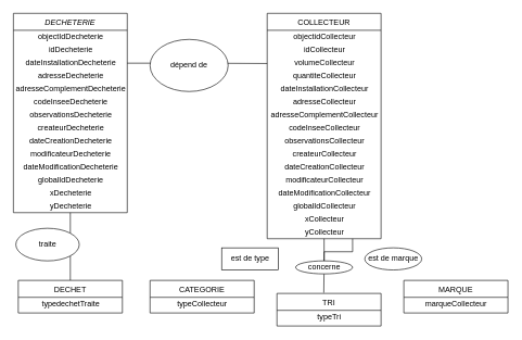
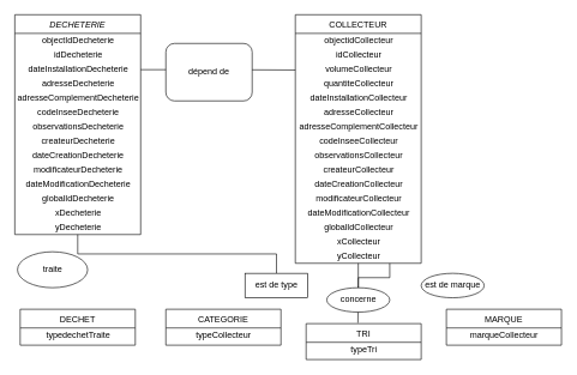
  <mxCell id="0" />
  <mxCell id="1" parent="0" />
  <mxCell id="2" style="edgeStyle=orthogonalEdgeStyle;rounded=0;orthogonalLoop=1;jettySize=auto;html=1;exitX=0.75;exitY=1;exitDx=0;exitDy=0;endArrow=none;endFill=0;" edge="1" parent="1" source="25" target="48"><mxGeometry relative="1" as="geometry" /></mxCell>
  <mxCell id="3" style="edgeStyle=orthogonalEdgeStyle;rounded=0;orthogonalLoop=1;jettySize=auto;html=1;exitX=1;exitY=0.25;exitDx=0;exitDy=0;entryX=0;entryY=0.55;entryDx=0;entryDy=0;entryPerimeter=0;endArrow=none;endFill=0;" edge="1" parent="1" source="5" target="28"><mxGeometry relative="1" as="geometry" /></mxCell>
- <mxCell id="4" style="edgeStyle=orthogonalEdgeStyle;rounded=0;orthogonalLoop=1;jettySize=auto;html=1;exitX=0.5;exitY=1;exitDx=0;exitDy=0;entryX=0.5;entryY=0;entryDx=0;entryDy=0;endArrow=none;endFill=0;" edge="1" parent="1" source="5" target="21"><mxGeometry relative="1" as="geometry" /></mxCell>
+ <mxCell id="4" style="edgeStyle=orthogonalEdgeStyle;rounded=0;orthogonalLoop=1;jettySize=auto;html=1;exitX=0.5;exitY=1;exitDx=0;exitDy=0;endArrow=none;endFill=0;" edge="1" parent="1" source="5" target="47"><mxGeometry relative="1" as="geometry" /></mxCell>
  <mxCell id="5" value="DECHETERIE" style="swimlane;fontStyle=2;align=center;verticalAlign=top;childLayout=stackLayout;horizontal=1;startSize=26;horizontalStack=0;resizeParent=1;resizeLast=0;collapsible=1;marginBottom=0;rounded=0;shadow=0;strokeWidth=1;" parent="1" vertex="1"><mxGeometry x="20" y="20" width="175" height="306" as="geometry"><mxRectangle x="230" y="140" width="160" height="26" as="alternateBounds" /></mxGeometry></mxCell>
  <mxCell id="6" value="objectIdDecheterie" style="text;html=1;align=center;verticalAlign=middle;resizable=0;points=[];autosize=1;" vertex="1" parent="5"><mxGeometry y="26" width="175" height="20" as="geometry" /></mxCell>
  <mxCell id="7" value="idDecheterie" style="text;html=1;align=center;verticalAlign=middle;resizable=0;points=[];autosize=1;" vertex="1" parent="5"><mxGeometry y="46" width="175" height="20" as="geometry" /></mxCell>
  <mxCell id="8" value="dateInstallationDecheterie" style="text;html=1;align=center;verticalAlign=middle;resizable=0;points=[];autosize=1;" vertex="1" parent="5"><mxGeometry y="66" width="175" height="20" as="geometry" /></mxCell>
  <mxCell id="9" value="adresseDecheterie" style="text;html=1;align=center;verticalAlign=middle;resizable=0;points=[];autosize=1;" vertex="1" parent="5"><mxGeometry y="86" width="175" height="20" as="geometry" /></mxCell>
  <mxCell id="10" value="adresseComplementDecheterie" style="text;html=1;align=center;verticalAlign=middle;resizable=0;points=[];autosize=1;" vertex="1" parent="5"><mxGeometry y="106" width="175" height="20" as="geometry" /></mxCell>
  <mxCell id="11" value="codeInseeDecheterie" style="text;html=1;align=center;verticalAlign=middle;resizable=0;points=[];autosize=1;" vertex="1" parent="5"><mxGeometry y="126" width="175" height="20" as="geometry" /></mxCell>
  <mxCell id="12" value="observationsDecheterie" style="text;html=1;align=center;verticalAlign=middle;resizable=0;points=[];autosize=1;" vertex="1" parent="5"><mxGeometry y="146" width="175" height="20" as="geometry" /></mxCell>
  <mxCell id="13" value="createurDecheterie" style="text;html=1;align=center;verticalAlign=middle;resizable=0;points=[];autosize=1;" vertex="1" parent="5"><mxGeometry y="166" width="175" height="20" as="geometry" /></mxCell>
  <mxCell id="14" value="dateCreationDecheterie" style="text;html=1;align=center;verticalAlign=middle;resizable=0;points=[];autosize=1;" vertex="1" parent="5"><mxGeometry y="186" width="175" height="20" as="geometry" /></mxCell>
  <mxCell id="15" value="modificateurDecheterie" style="text;html=1;align=center;verticalAlign=middle;resizable=0;points=[];autosize=1;" vertex="1" parent="5"><mxGeometry y="206" width="175" height="20" as="geometry" /></mxCell>
  <mxCell id="16" value="dateModificationDecheterie" style="text;html=1;align=center;verticalAlign=middle;resizable=0;points=[];autosize=1;" vertex="1" parent="5"><mxGeometry y="226" width="175" height="20" as="geometry" /></mxCell>
  <mxCell id="17" value="globalIdDecheterie" style="text;html=1;align=center;verticalAlign=middle;resizable=0;points=[];autosize=1;" vertex="1" parent="5"><mxGeometry y="246" width="175" height="20" as="geometry" /></mxCell>
  <mxCell id="18" value="xDecheterie" style="text;html=1;align=center;verticalAlign=middle;resizable=0;points=[];autosize=1;" vertex="1" parent="5"><mxGeometry y="266" width="175" height="20" as="geometry" /></mxCell>
  <mxCell id="19" value="yDecheterie" style="text;html=1;align=center;verticalAlign=middle;resizable=0;points=[];autosize=1;" vertex="1" parent="5"><mxGeometry y="286" width="175" height="20" as="geometry" /></mxCell>
- <mxCell id="20" value="dépend de" style="ellipse;whiteSpace=wrap;html=1;" vertex="1" parent="1"><mxGeometry x="230" y="60" width="120" height="80" as="geometry" /></mxCell>
+ <mxCell id="20" value="dépend de" style="whiteSpace=wrap;html=1;rounded=1;" vertex="1" parent="1"><mxGeometry x="230" y="60" width="120" height="80" as="geometry" /></mxCell>
  <mxCell id="21" value="DECHET" style="swimlane;fontStyle=0;align=center;verticalAlign=top;childLayout=stackLayout;horizontal=1;startSize=26;horizontalStack=0;resizeParent=1;resizeLast=0;collapsible=1;marginBottom=0;rounded=0;shadow=0;strokeWidth=1;" parent="1" vertex="1"><mxGeometry x="27.5" y="430" width="160" height="50" as="geometry"><mxRectangle x="340" y="380" width="170" height="26" as="alternateBounds" /></mxGeometry></mxCell>
  <mxCell id="22" value="typedechetTraite" style="text;html=1;align=center;verticalAlign=middle;resizable=0;points=[];autosize=1;" vertex="1" parent="21"><mxGeometry y="26" width="160" height="20" as="geometry" /></mxCell>
  <mxCell id="23" value="traite" style="ellipse;whiteSpace=wrap;html=1;" vertex="1" parent="1"><mxGeometry x="23.75" y="350" width="97.5" height="50" as="geometry" /></mxCell>
  <mxCell id="24" style="edgeStyle=orthogonalEdgeStyle;rounded=0;orthogonalLoop=1;jettySize=auto;html=1;exitX=0.5;exitY=1;exitDx=0;exitDy=0;entryX=0.45;entryY=-0.02;entryDx=0;entryDy=0;entryPerimeter=0;endArrow=none;endFill=0;" edge="1" parent="1" source="25" target="49"><mxGeometry relative="1" as="geometry" /></mxCell>
  <mxCell id="25" value="COLLECTEUR" style="swimlane;fontStyle=0;align=center;verticalAlign=top;childLayout=stackLayout;horizontal=1;startSize=26;horizontalStack=0;resizeParent=1;resizeLast=0;collapsible=1;marginBottom=0;rounded=0;shadow=0;strokeWidth=1;" parent="1" vertex="1"><mxGeometry x="410" y="20" width="175" height="346" as="geometry"><mxRectangle x="550" y="140" width="160" height="26" as="alternateBounds" /></mxGeometry></mxCell>
  <mxCell id="26" value="objectidCollecteur" style="text;html=1;align=center;verticalAlign=middle;resizable=0;points=[];autosize=1;" vertex="1" parent="25"><mxGeometry y="26" width="175" height="20" as="geometry" /></mxCell>
  <mxCell id="27" value="idCollecteur" style="text;html=1;align=center;verticalAlign=middle;resizable=0;points=[];autosize=1;" vertex="1" parent="25"><mxGeometry y="46" width="175" height="20" as="geometry" /></mxCell>
  <mxCell id="28" value="volumeCollecteur" style="text;html=1;align=center;verticalAlign=middle;resizable=0;points=[];autosize=1;" vertex="1" parent="25"><mxGeometry y="66" width="175" height="20" as="geometry" /></mxCell>
  <mxCell id="29" value="quantiteCollecteur" style="text;html=1;align=center;verticalAlign=middle;resizable=0;points=[];autosize=1;" vertex="1" parent="25"><mxGeometry y="86" width="175" height="20" as="geometry" /></mxCell>
  <mxCell id="30" value="dateInstallationCollecteur" style="text;html=1;align=center;verticalAlign=middle;resizable=0;points=[];autosize=1;" vertex="1" parent="25"><mxGeometry y="106" width="175" height="20" as="geometry" /></mxCell>
  <mxCell id="31" value="adresseCollecteur" style="text;html=1;align=center;verticalAlign=middle;resizable=0;points=[];autosize=1;" vertex="1" parent="25"><mxGeometry y="126" width="175" height="20" as="geometry" /></mxCell>
  <mxCell id="32" value="adresseComplementCollecteur" style="text;html=1;align=center;verticalAlign=middle;resizable=0;points=[];autosize=1;" vertex="1" parent="25"><mxGeometry y="146" width="175" height="20" as="geometry" /></mxCell>
  <mxCell id="33" value="codeInseeCollecteur" style="text;html=1;align=center;verticalAlign=middle;resizable=0;points=[];autosize=1;" vertex="1" parent="25"><mxGeometry y="166" width="175" height="20" as="geometry" /></mxCell>
  <mxCell id="34" value="observationsCollecteur" style="text;html=1;align=center;verticalAlign=middle;resizable=0;points=[];autosize=1;" vertex="1" parent="25"><mxGeometry y="186" width="175" height="20" as="geometry" /></mxCell>
  <mxCell id="35" value="createurCollecteur" style="text;html=1;align=center;verticalAlign=middle;resizable=0;points=[];autosize=1;" vertex="1" parent="25"><mxGeometry y="206" width="175" height="20" as="geometry" /></mxCell>
  <mxCell id="36" value="dateCreationCollecteur" style="text;html=1;align=center;verticalAlign=middle;resizable=0;points=[];autosize=1;" vertex="1" parent="25"><mxGeometry y="226" width="175" height="20" as="geometry" /></mxCell>
  <mxCell id="37" value="modificateurCollecteur" style="text;html=1;align=center;verticalAlign=middle;resizable=0;points=[];autosize=1;" vertex="1" parent="25"><mxGeometry y="246" width="175" height="20" as="geometry" /></mxCell>
  <mxCell id="38" value="dateModificationCollecteur" style="text;html=1;align=center;verticalAlign=middle;resizable=0;points=[];autosize=1;" vertex="1" parent="25"><mxGeometry y="266" width="175" height="20" as="geometry" /></mxCell>
  <mxCell id="39" value="globalIdCollecteur" style="text;html=1;align=center;verticalAlign=middle;resizable=0;points=[];autosize=1;" vertex="1" parent="25"><mxGeometry y="286" width="175" height="20" as="geometry" /></mxCell>
  <mxCell id="40" value="xCollecteur" style="text;html=1;align=center;verticalAlign=middle;resizable=0;points=[];autosize=1;" vertex="1" parent="25"><mxGeometry y="306" width="175" height="20" as="geometry" /></mxCell>
  <mxCell id="41" value="yCollecteur" style="text;html=1;align=center;verticalAlign=middle;resizable=0;points=[];autosize=1;" vertex="1" parent="25"><mxGeometry y="326" width="175" height="20" as="geometry" /></mxCell>
- <mxCell id="42" value="est de marque" style="ellipse;whiteSpace=wrap;html=1;" vertex="1" parent="1"><mxGeometry x="560" y="380" width="87.5" height="34" as="geometry" /></mxCell>
+ <mxCell id="42" value="est de marque" style="ellipse;whiteSpace=wrap;html=1;" vertex="1" parent="1"><mxGeometry x="585" y="380" width="87.5" height="34" as="geometry" /></mxCell>
  <mxCell id="43" value="MARQUE" style="swimlane;fontStyle=0;align=center;verticalAlign=top;childLayout=stackLayout;horizontal=1;startSize=26;horizontalStack=0;resizeParent=1;resizeLast=0;collapsible=1;marginBottom=0;rounded=0;shadow=0;strokeWidth=1;" parent="1" vertex="1"><mxGeometry x="620" y="430" width="160" height="50" as="geometry"><mxRectangle x="130" y="380" width="160" height="26" as="alternateBounds" /></mxGeometry></mxCell>
  <mxCell id="44" value="marqueCollecteur" style="text;html=1;align=center;verticalAlign=middle;resizable=0;points=[];autosize=1;" vertex="1" parent="43"><mxGeometry y="26" width="160" height="20" as="geometry" /></mxCell>
  <mxCell id="45" value="CATEGORIE" style="swimlane;fontStyle=0;align=center;verticalAlign=top;childLayout=stackLayout;horizontal=1;startSize=26;horizontalStack=0;resizeParent=1;resizeLast=0;collapsible=1;marginBottom=0;rounded=0;shadow=0;strokeWidth=1;" vertex="1" parent="1"><mxGeometry x="230" y="430" width="160" height="50" as="geometry"><mxRectangle x="340" y="380" width="170" height="26" as="alternateBounds" /></mxGeometry></mxCell>
  <mxCell id="46" value="typeCollecteur" style="text;html=1;align=center;verticalAlign=middle;resizable=0;points=[];autosize=1;" vertex="1" parent="45"><mxGeometry y="26" width="160" height="20" as="geometry" /></mxCell>
  <mxCell id="47" value="est de type" style="whiteSpace=wrap;html=1;rounded=0;" vertex="1" parent="1"><mxGeometry x="340" y="380" width="87.5" height="34" as="geometry" /></mxCell>
- <mxCell id="48" value="concerne" style="ellipse;whiteSpace=wrap;html=1;" vertex="1" parent="1"><mxGeometry x="453.75" y="400" width="87.5" height="20" as="geometry" /></mxCell>
+ <mxCell id="48" value="concerne" style="ellipse;whiteSpace=wrap;html=1;" vertex="1" parent="1"><mxGeometry x="453.75" y="400" width="87.5" height="34" as="geometry" /></mxCell>
  <mxCell id="49" value="TRI" style="swimlane;fontStyle=0;align=center;verticalAlign=top;childLayout=stackLayout;horizontal=1;startSize=26;horizontalStack=0;resizeParent=1;resizeLast=0;collapsible=1;marginBottom=0;rounded=0;shadow=0;strokeWidth=1;" vertex="1" parent="1"><mxGeometry x="425" y="450" width="160" height="50" as="geometry"><mxRectangle x="340" y="380" width="170" height="26" as="alternateBounds" /></mxGeometry></mxCell>
  <mxCell id="50" value="typeTri" style="text;html=1;align=center;verticalAlign=middle;resizable=0;points=[];autosize=1;" vertex="1" parent="49"><mxGeometry y="26" width="160" height="20" as="geometry" /></mxCell>
